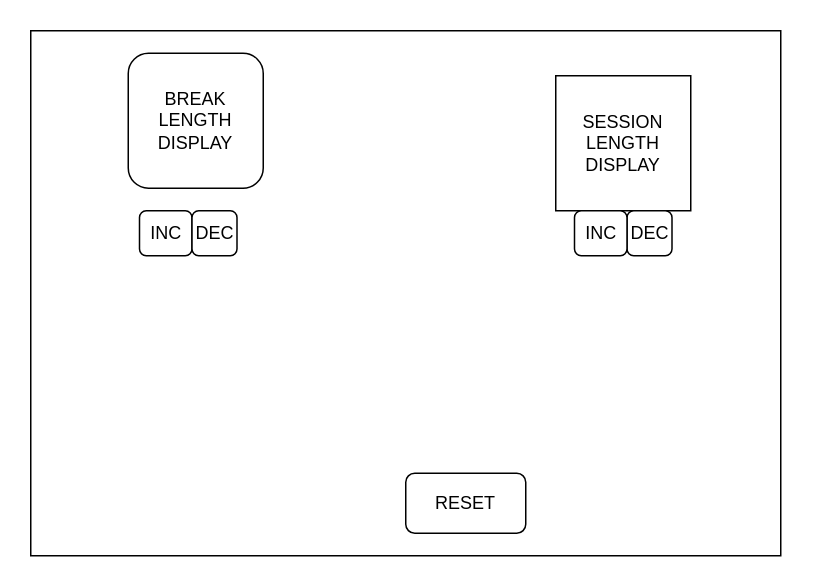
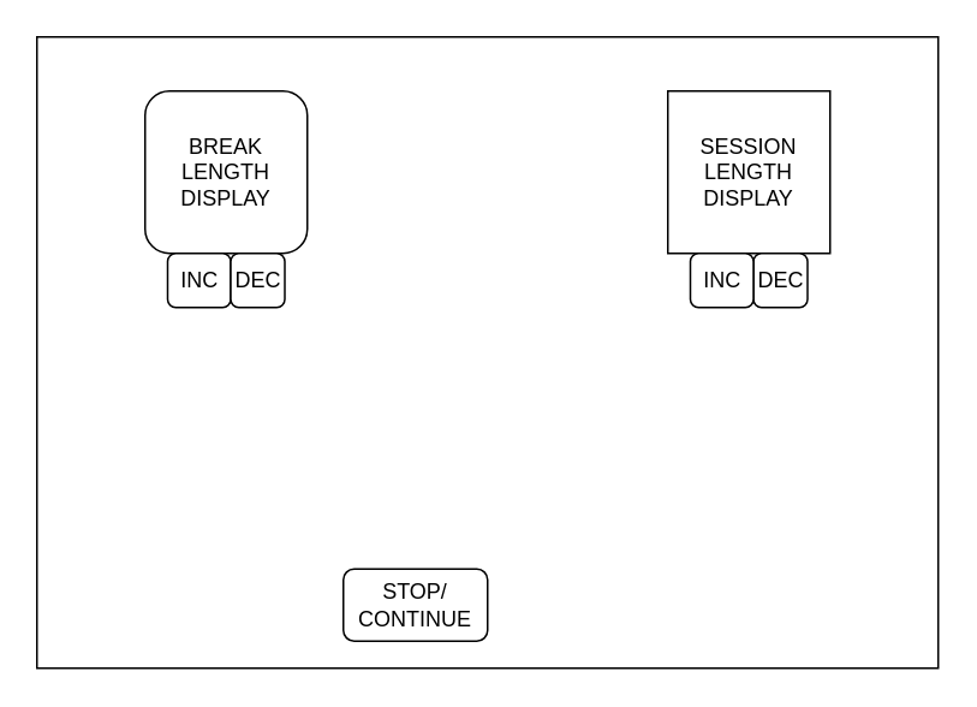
  <mxCell id="0" />
  <mxCell id="1" parent="0" />
  <mxCell id="2" value="" style="rounded=0;whiteSpace=wrap;html=1;" vertex="1" parent="1"><mxGeometry x="20" y="20" width="500" height="350" as="geometry" /></mxCell>
- <mxCell id="3" value="BREAK LENGTH DISPLAY" style="rounded=1;whiteSpace=wrap;html=1;" vertex="1" parent="1"><mxGeometry x="85" y="35" width="90" height="90" as="geometry" /></mxCell>
+ <mxCell id="3" value="BREAK LENGTH DISPLAY" style="rounded=1;whiteSpace=wrap;html=1;" vertex="1" parent="1"><mxGeometry x="80" y="50" width="90" height="90" as="geometry" /></mxCell>
  <mxCell id="4" value="SESSION LENGTH DISPLAY" style="whiteSpace=wrap;html=1;rounded=0;" vertex="1" parent="1"><mxGeometry x="370" y="50" width="90" height="90" as="geometry" /></mxCell>
- <mxCell id="6" value="RESET" style="rounded=1;whiteSpace=wrap;html=1;" vertex="1" parent="1"><mxGeometry x="270" y="315" width="80" height="40" as="geometry" /></mxCell>
+ <mxCell id="5" value="STOP/&lt;div&gt;CONTINUE&lt;/div&gt;" style="rounded=1;whiteSpace=wrap;html=1;" vertex="1" parent="1"><mxGeometry x="190" y="315" width="80" height="40" as="geometry" /></mxCell>
  <mxCell id="7" value="INC" style="rounded=1;whiteSpace=wrap;html=1;" vertex="1" parent="1"><mxGeometry x="92.5" y="140" width="35" height="30" as="geometry" /></mxCell>
  <mxCell id="8" value="DEC" style="rounded=1;whiteSpace=wrap;html=1;" vertex="1" parent="1"><mxGeometry x="127.5" y="140" width="30" height="30" as="geometry" /></mxCell>
  <mxCell id="9" value="DEC" style="rounded=1;whiteSpace=wrap;html=1;" vertex="1" parent="1"><mxGeometry x="417.5" y="140" width="30" height="30" as="geometry" /></mxCell>
  <mxCell id="10" value="INC" style="rounded=1;whiteSpace=wrap;html=1;" vertex="1" parent="1"><mxGeometry x="382.5" y="140" width="35" height="30" as="geometry" /></mxCell>
